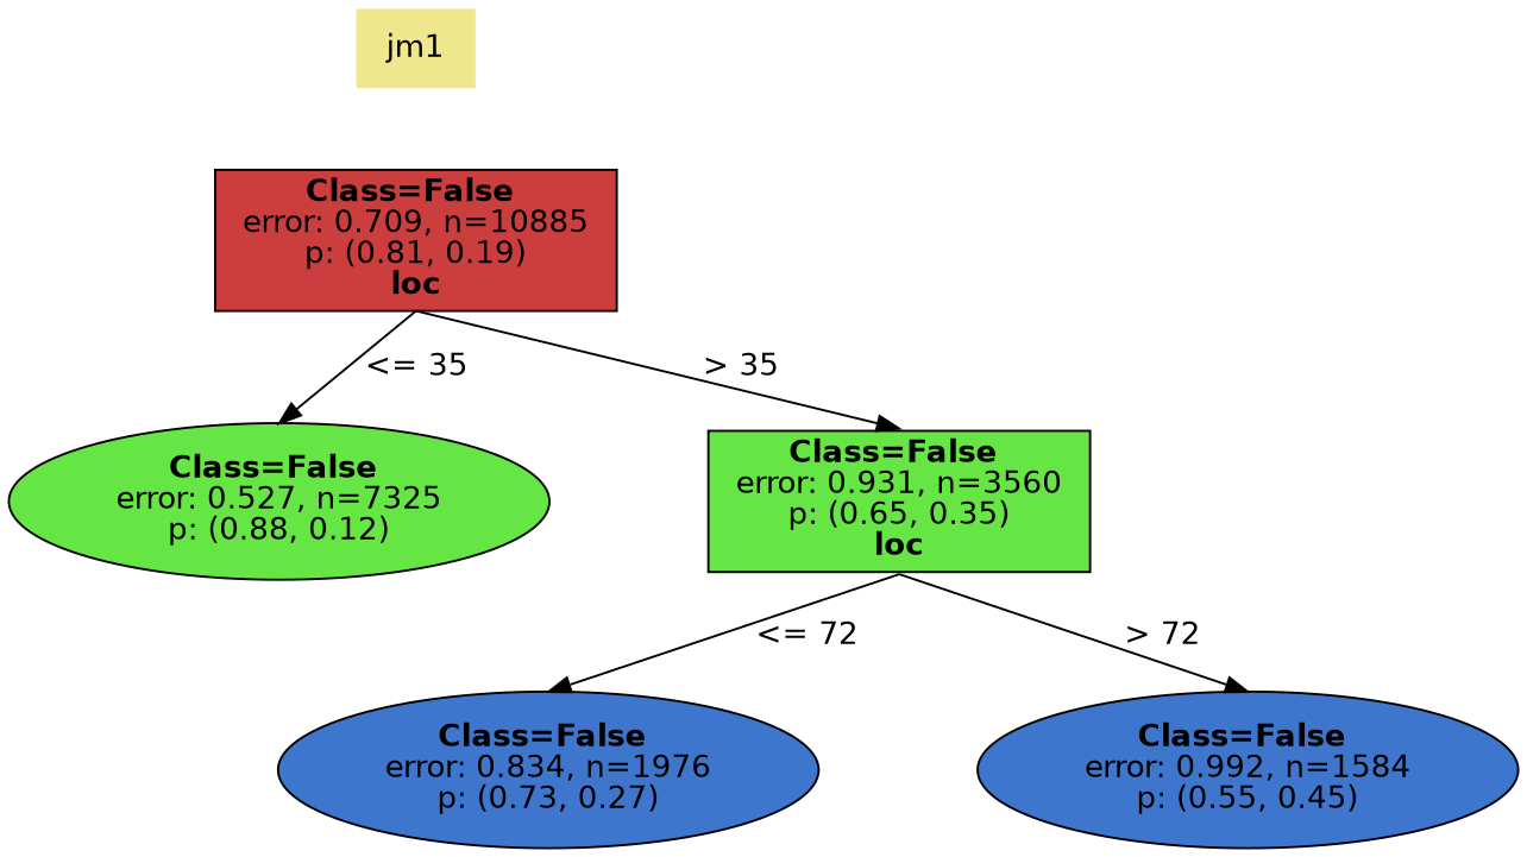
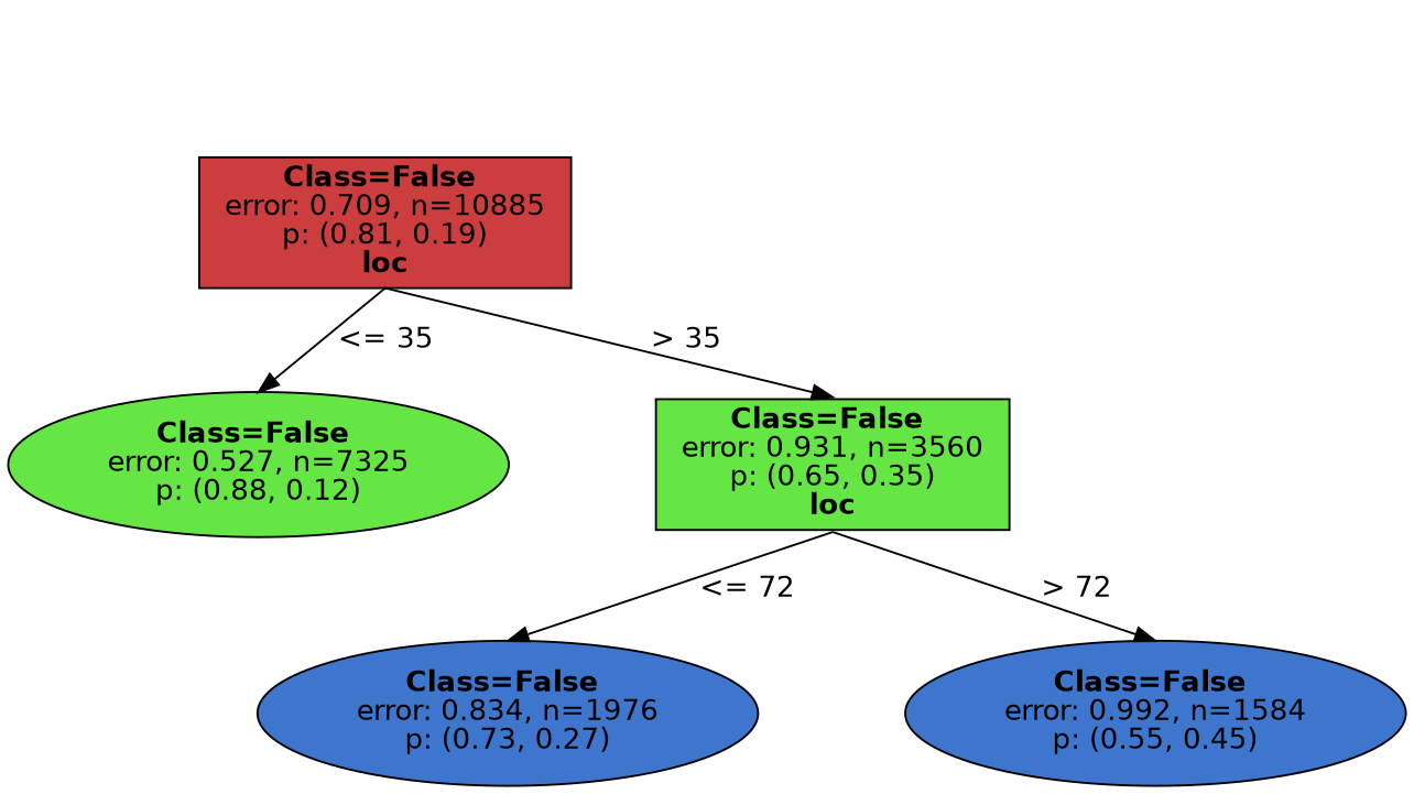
  digraph {
    nodesep=1
    ranksep=0.5
    splines=false
    node [color=black fillcolor="0.300 0.7 0.900" fontname=helvetica shape=oval style=filled]
    edge [fontname=helvetica headport=n tailport=s]
-   n1 [color=blue fillcolor=khaki label=jm1 shape=plaintext]
    n2 [fillcolor="0.000 0.7 0.800" label=<<b> Class=False </b> <br/> error: 0.709, n=10885 <br/> p: (0.81, 0.19) <br/><b>loc</b>> shape=rect]
    n3 [label=<<b> Class=False </b> <br/> error: 0.527, n=7325 <br/> p: (0.88, 0.12) >]
    n4 [label=<<b> Class=False </b> <br/> error: 0.931, n=3560 <br/> p: (0.65, 0.35) <br/><b>loc</b>> shape=rect]
    n5 [fillcolor="0.600 0.7 0.800" label=<<b> Class=False </b> <br/> error: 0.834, n=1976 <br/> p: (0.73, 0.27) >]
    n6 [fillcolor="0.600 0.7 0.800" label=<<b> Class=False </b> <br/> error: 0.992, n=1584 <br/> p: (0.55, 0.45) >]
-   n1 -> n2 [style=invis]
    n2 -> n3 [label="<= 35"]
    n2 -> n4 [label="> 35"]
    n4 -> n5 [label="<= 72"]
    n4 -> n6 [label="> 72"]
  }
